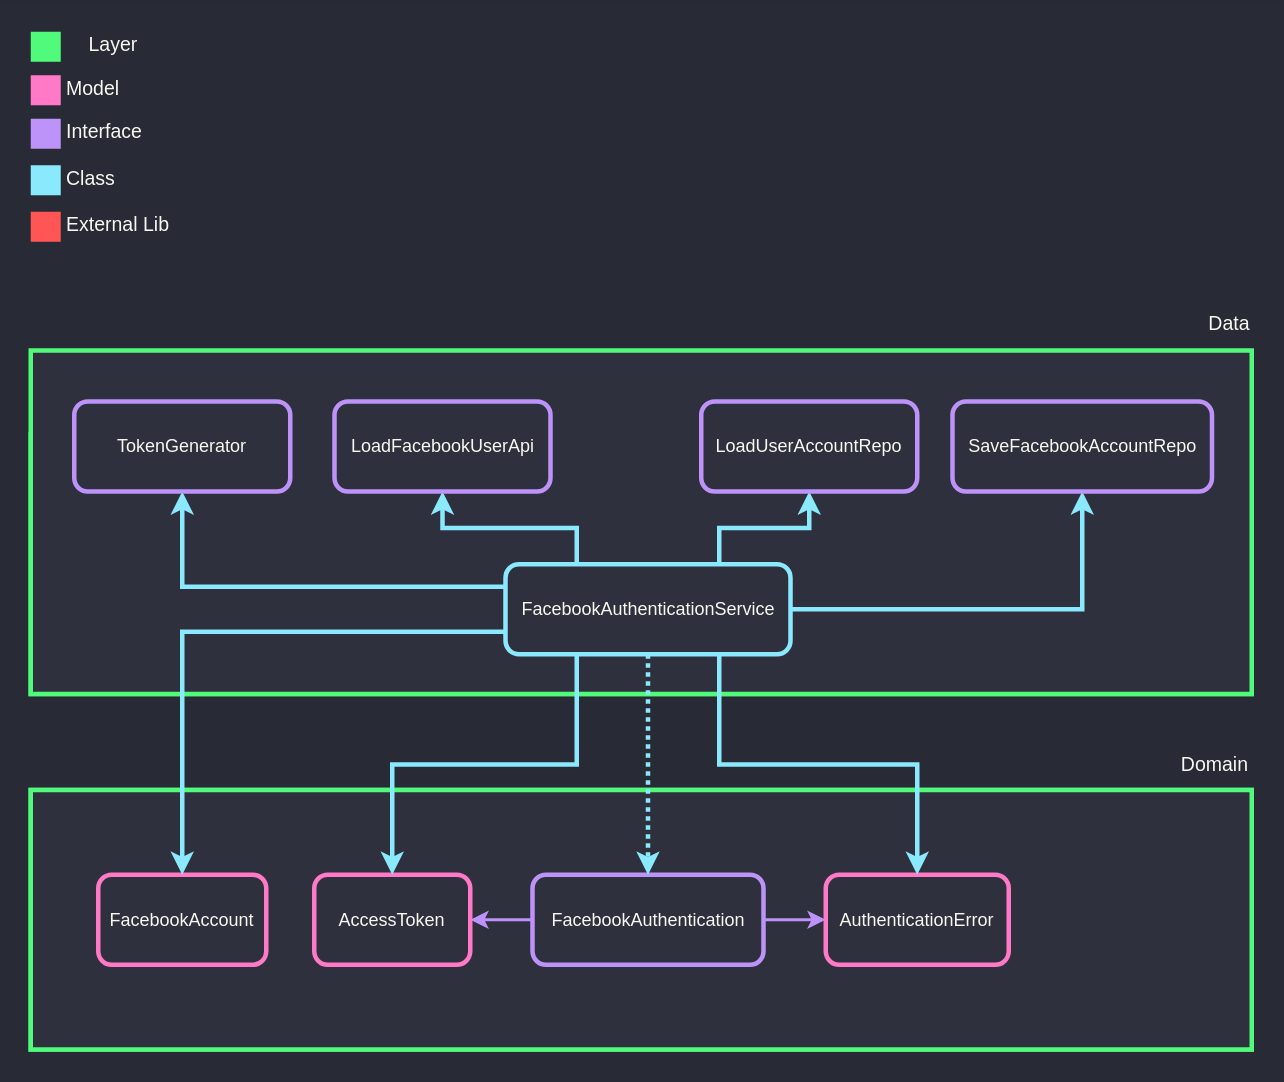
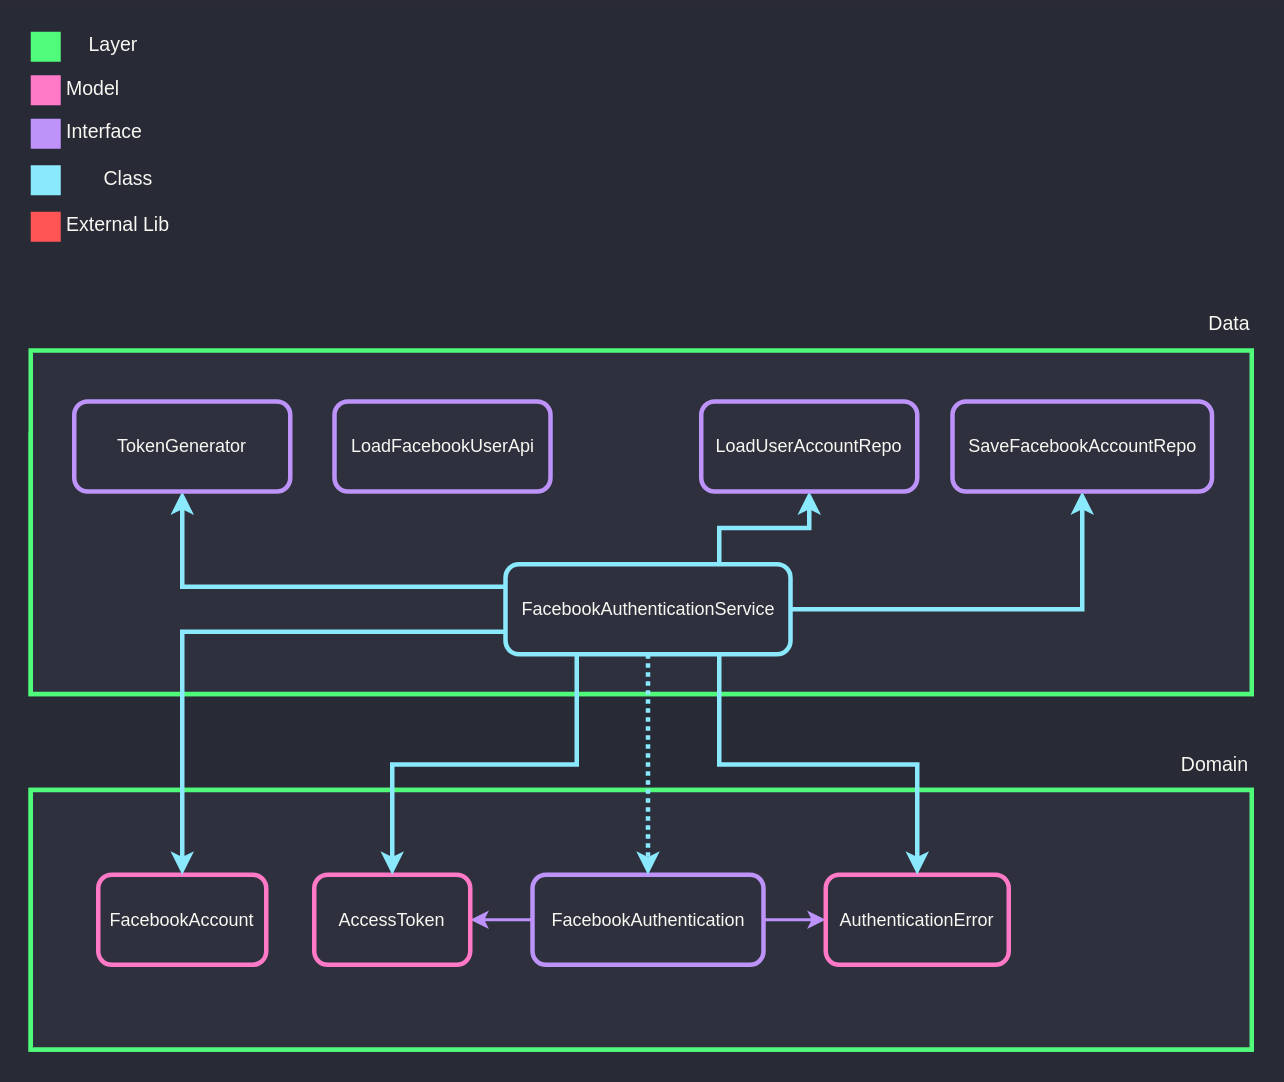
  <mxCell id="0" />
  <mxCell id="1" parent="0" />
  <mxCell id="2" value="" style="rounded=0;whiteSpace=wrap;html=1;strokeColor=#50FA7B;strokeWidth=3;fillColor=#2E303D;fontColor=#F8F8F2;" parent="1" vertex="1"><mxGeometry x="20" y="289" width="814" height="173" as="geometry" /></mxCell>
  <mxCell id="3" style="edgeStyle=orthogonalEdgeStyle;rounded=0;orthogonalLoop=1;jettySize=auto;html=1;exitX=0;exitY=0.5;exitDx=0;exitDy=0;entryX=1;entryY=0.5;entryDx=0;entryDy=0;fontSize=13;fontColor=#F8F8F2;strokeWidth=2;strokeColor=#BD93F9;" parent="1" source="5" target="7" edge="1"><mxGeometry relative="1" as="geometry" /></mxCell>
  <mxCell id="4" style="edgeStyle=orthogonalEdgeStyle;rounded=0;orthogonalLoop=1;jettySize=auto;html=1;exitX=1;exitY=0.5;exitDx=0;exitDy=0;entryX=0;entryY=0.5;entryDx=0;entryDy=0;strokeColor=#BD93F9;strokeWidth=2;fontSize=13;fontColor=#F8F8F2;" parent="1" source="5" target="8" edge="1"><mxGeometry relative="1" as="geometry" /></mxCell>
  <mxCell id="5" value="FacebookAuthentication" style="rounded=1;whiteSpace=wrap;html=1;strokeColor=#BD93F9;fillColor=#2E303D;strokeWidth=3;fontColor=#F8F8F2;" parent="1" vertex="1"><mxGeometry x="354.5" y="345.5" width="154" height="60" as="geometry" /></mxCell>
  <mxCell id="6" value="Data" style="text;html=1;resizable=0;points=[];autosize=1;align=right;verticalAlign=bottom;spacingTop=-4;fontColor=#F8F8F2;fontSize=13;" parent="1" vertex="1"><mxGeometry x="796" y="266.5" width="37" height="16" as="geometry" /></mxCell>
  <mxCell id="7" value="AccessToken" style="rounded=1;whiteSpace=wrap;html=1;strokeColor=#FF79C6;fillColor=#2E303D;strokeWidth=3;fontColor=#F8F8F2;" parent="1" vertex="1"><mxGeometry x="209" y="345.5" width="104" height="60" as="geometry" /></mxCell>
  <mxCell id="8" value="AuthenticationError" style="rounded=1;whiteSpace=wrap;html=1;strokeColor=#FF79C6;fillColor=#2E303D;strokeWidth=3;fontColor=#F8F8F2;" parent="1" vertex="1"><mxGeometry x="550" y="345.5" width="122" height="60" as="geometry" /></mxCell>
  <mxCell id="9" value="UserAccount" style="rounded=1;whiteSpace=wrap;html=1;strokeColor=#FF79C6;fillColor=#2E303D;strokeWidth=3;fontColor=#F8F8F2;" parent="1" vertex="1"><mxGeometry x="63.5" y="345.5" width="104" height="60" as="geometry" /></mxCell>
  <mxCell id="10" value="" style="rounded=0;whiteSpace=wrap;html=1;strokeColor=none;strokeWidth=3;fillColor=#FF79C6;fontSize=13;fontColor=#F8F8F2;align=right;" parent="1" vertex="1"><mxGeometry x="20" y="49.5" width="20" height="20" as="geometry" /></mxCell>
  <mxCell id="11" value="Model" style="text;html=1;resizable=0;points=[];autosize=1;align=left;verticalAlign=middle;spacingTop=-4;fontSize=13;fontColor=#F8F8F2;" parent="1" vertex="1"><mxGeometry x="42" y="51.5" width="45" height="16" as="geometry" /></mxCell>
  <mxCell id="12" value="" style="rounded=0;whiteSpace=wrap;html=1;strokeColor=none;strokeWidth=3;fillColor=#BD93F9;fontSize=13;fontColor=#F8F8F2;align=right;" parent="1" vertex="1"><mxGeometry x="20" y="78.5" width="20" height="20" as="geometry" /></mxCell>
  <mxCell id="13" value="Interface" style="text;html=1;resizable=0;points=[];autosize=1;align=left;verticalAlign=middle;spacingTop=-4;fontSize=13;fontColor=#F8F8F2;" parent="1" vertex="1"><mxGeometry x="42" y="80.5" width="61" height="16" as="geometry" /></mxCell>
  <mxCell id="14" value="" style="rounded=0;whiteSpace=wrap;html=1;strokeColor=none;strokeWidth=3;fillColor=#8BE9FD;fontSize=13;fontColor=#F8F8F2;align=right;" parent="1" vertex="1"><mxGeometry x="20" y="109.5" width="20" height="20" as="geometry" /></mxCell>
- <mxCell id="15" value="Class" style="text;html=1;resizable=0;points=[];autosize=1;align=left;verticalAlign=middle;spacingTop=-4;fontSize=13;fontColor=#F8F8F2;" parent="1" vertex="1"><mxGeometry x="42" y="111.5" width="43" height="16" as="geometry" /></mxCell>
+ <mxCell id="15" value="Class" style="text;html=1;resizable=0;points=[];autosize=1;align=left;verticalAlign=middle;spacingTop=-4;fontSize=13;fontColor=#F8F8F2;" parent="1" vertex="1"><mxGeometry x="67" y="111.5" width="43" height="16" as="geometry" /></mxCell>
  <mxCell id="16" value="" style="rounded=0;whiteSpace=wrap;html=1;strokeColor=none;strokeWidth=3;fillColor=#50FA7B;fontSize=13;fontColor=#F8F8F2;align=right;" parent="1" vertex="1"><mxGeometry x="20" y="20.5" width="20" height="20" as="geometry" /></mxCell>
  <mxCell id="17" value="Layer" style="text;html=1;resizable=0;points=[];autosize=1;align=left;verticalAlign=middle;spacingTop=-4;fontSize=13;fontColor=#F8F8F2;" parent="1" vertex="1"><mxGeometry x="57" y="22.5" width="43" height="16" as="geometry" /></mxCell>
  <mxCell id="18" value="" style="rounded=0;whiteSpace=wrap;html=1;strokeColor=#50FA7B;strokeWidth=3;fillColor=#2E303D;fontColor=#F8F8F2;" parent="1" vertex="1"><mxGeometry x="20" y="233" width="814" height="229" as="geometry" /></mxCell>
  <mxCell id="19" style="edgeStyle=orthogonalEdgeStyle;rounded=0;orthogonalLoop=1;jettySize=auto;html=1;exitX=0;exitY=0.25;exitDx=0;exitDy=0;entryX=0.5;entryY=1;entryDx=0;entryDy=0;strokeColor=#8BE9FD;strokeWidth=3;" parent="1" source="23" target="44" edge="1"><mxGeometry relative="1" as="geometry" /></mxCell>
- <mxCell id="20" style="edgeStyle=orthogonalEdgeStyle;rounded=0;orthogonalLoop=1;jettySize=auto;html=1;exitX=0.25;exitY=0;exitDx=0;exitDy=0;entryX=0.5;entryY=1;entryDx=0;entryDy=0;strokeColor=#8BE9FD;strokeWidth=3;" parent="1" source="23" target="41" edge="1"><mxGeometry relative="1" as="geometry" /></mxCell>
  <mxCell id="21" style="edgeStyle=orthogonalEdgeStyle;rounded=0;orthogonalLoop=1;jettySize=auto;html=1;exitX=0.75;exitY=0;exitDx=0;exitDy=0;entryX=0.5;entryY=1;entryDx=0;entryDy=0;strokeColor=#8BE9FD;strokeWidth=3;" parent="1" source="23" target="42" edge="1"><mxGeometry relative="1" as="geometry" /></mxCell>
  <mxCell id="22" style="edgeStyle=orthogonalEdgeStyle;rounded=0;orthogonalLoop=1;jettySize=auto;html=1;exitX=1;exitY=0.5;exitDx=0;exitDy=0;entryX=0.5;entryY=1;entryDx=0;entryDy=0;strokeColor=#8BE9FD;strokeWidth=3;" parent="1" source="23" target="43" edge="1"><mxGeometry relative="1" as="geometry" /></mxCell>
  <mxCell id="23" value="FacebookAuthenticationService" style="rounded=1;whiteSpace=wrap;html=1;strokeColor=#8BE9FD;fillColor=#2E303D;strokeWidth=3;fontColor=#F8F8F2;" parent="1" vertex="1"><mxGeometry x="336.5" y="375.5" width="190" height="60" as="geometry" /></mxCell>
  <mxCell id="24" value="" style="rounded=0;whiteSpace=wrap;html=1;strokeColor=none;strokeWidth=3;fillColor=#FF5555;fontSize=13;fontColor=#F8F8F2;align=right;" parent="1" vertex="1"><mxGeometry x="20" y="140.5" width="20" height="20" as="geometry" /></mxCell>
  <mxCell id="25" value="External Lib" style="text;html=1;resizable=0;points=[];autosize=1;align=left;verticalAlign=middle;spacingTop=-4;fontSize=13;fontColor=#F8F8F2;" parent="1" vertex="1"><mxGeometry x="42" y="142.5" width="79" height="16" as="geometry" /></mxCell>
  <mxCell id="26" value="" style="rounded=0;whiteSpace=wrap;html=1;strokeColor=#50FA7B;strokeWidth=3;fillColor=#2E303D;fontColor=#F8F8F2;" parent="1" vertex="1"><mxGeometry x="20" y="526" width="814" height="173" as="geometry" /></mxCell>
  <mxCell id="27" style="edgeStyle=orthogonalEdgeStyle;rounded=0;orthogonalLoop=1;jettySize=auto;html=1;exitX=0;exitY=0.5;exitDx=0;exitDy=0;entryX=1;entryY=0.5;entryDx=0;entryDy=0;fontSize=13;fontColor=#F8F8F2;strokeWidth=2;strokeColor=#BD93F9;" parent="1" source="29" target="31" edge="1"><mxGeometry relative="1" as="geometry" /></mxCell>
  <mxCell id="28" style="edgeStyle=orthogonalEdgeStyle;rounded=0;orthogonalLoop=1;jettySize=auto;html=1;exitX=1;exitY=0.5;exitDx=0;exitDy=0;entryX=0;entryY=0.5;entryDx=0;entryDy=0;strokeColor=#BD93F9;strokeWidth=2;fontSize=13;fontColor=#F8F8F2;" parent="1" source="29" target="32" edge="1"><mxGeometry relative="1" as="geometry" /></mxCell>
  <mxCell id="29" value="FacebookAuthentication" style="rounded=1;whiteSpace=wrap;html=1;strokeColor=#BD93F9;fillColor=#2E303D;strokeWidth=3;fontColor=#F8F8F2;" parent="1" vertex="1"><mxGeometry x="354.5" y="582.5" width="154" height="60" as="geometry" /></mxCell>
  <mxCell id="30" value="Domain" style="text;html=1;resizable=0;points=[];autosize=1;align=right;verticalAlign=bottom;spacingTop=-4;fontColor=#F8F8F2;fontSize=13;" parent="1" vertex="1"><mxGeometry x="782" y="505.5" width="51" height="14" as="geometry" /></mxCell>
  <mxCell id="31" value="AccessToken" style="rounded=1;whiteSpace=wrap;html=1;strokeColor=#FF79C6;fillColor=#2E303D;strokeWidth=3;fontColor=#F8F8F2;" parent="1" vertex="1"><mxGeometry x="209" y="582.5" width="104" height="60" as="geometry" /></mxCell>
  <mxCell id="32" value="AuthenticationError" style="rounded=1;whiteSpace=wrap;html=1;strokeColor=#FF79C6;fillColor=#2E303D;strokeWidth=3;fontColor=#F8F8F2;" parent="1" vertex="1"><mxGeometry x="550" y="582.5" width="122" height="60" as="geometry" /></mxCell>
  <mxCell id="33" value="UserAccount" style="rounded=1;whiteSpace=wrap;html=1;strokeColor=#FF79C6;fillColor=#2E303D;strokeWidth=3;fontColor=#F8F8F2;" parent="1" vertex="1"><mxGeometry x="63.5" y="582.5" width="104" height="60" as="geometry" /></mxCell>
  <mxCell id="34" value="" style="rounded=0;whiteSpace=wrap;html=1;strokeColor=#50FA7B;strokeWidth=3;fillColor=#2E303D;fontColor=#F8F8F2;" parent="1" vertex="1"><mxGeometry x="20" y="526" width="814" height="173" as="geometry" /></mxCell>
  <mxCell id="35" style="edgeStyle=orthogonalEdgeStyle;rounded=0;orthogonalLoop=1;jettySize=auto;html=1;exitX=0;exitY=0.5;exitDx=0;exitDy=0;entryX=1;entryY=0.5;entryDx=0;entryDy=0;fontSize=13;fontColor=#F8F8F2;strokeWidth=2;strokeColor=#BD93F9;" parent="1" source="37" target="38" edge="1"><mxGeometry relative="1" as="geometry" /></mxCell>
  <mxCell id="36" style="edgeStyle=orthogonalEdgeStyle;rounded=0;orthogonalLoop=1;jettySize=auto;html=1;exitX=1;exitY=0.5;exitDx=0;exitDy=0;entryX=0;entryY=0.5;entryDx=0;entryDy=0;strokeColor=#BD93F9;strokeWidth=2;fontSize=13;fontColor=#F8F8F2;" parent="1" source="37" target="39" edge="1"><mxGeometry relative="1" as="geometry" /></mxCell>
  <mxCell id="37" value="FacebookAuthentication" style="rounded=1;whiteSpace=wrap;html=1;strokeColor=#BD93F9;fillColor=#2E303D;strokeWidth=3;fontColor=#F8F8F2;" parent="1" vertex="1"><mxGeometry x="354.5" y="582.5" width="154" height="60" as="geometry" /></mxCell>
  <mxCell id="38" value="AccessToken" style="rounded=1;whiteSpace=wrap;html=1;strokeColor=#FF79C6;fillColor=#2E303D;strokeWidth=3;fontColor=#F8F8F2;" parent="1" vertex="1"><mxGeometry x="209" y="582.5" width="104" height="60" as="geometry" /></mxCell>
  <mxCell id="39" value="AuthenticationError" style="rounded=1;whiteSpace=wrap;html=1;strokeColor=#FF79C6;fillColor=#2E303D;strokeWidth=3;fontColor=#F8F8F2;" parent="1" vertex="1"><mxGeometry x="550" y="582.5" width="122" height="60" as="geometry" /></mxCell>
  <mxCell id="40" style="edgeStyle=orthogonalEdgeStyle;rounded=0;orthogonalLoop=1;jettySize=auto;html=1;exitX=0.5;exitY=1;exitDx=0;exitDy=0;entryX=0.5;entryY=0;entryDx=0;entryDy=0;strokeWidth=3;strokeColor=#8BE9FD;dashed=1;dashPattern=1 1;" parent="1" source="23" target="37" edge="1"><mxGeometry relative="1" as="geometry" /></mxCell>
  <mxCell id="41" value="LoadFacebookUserApi" style="rounded=1;whiteSpace=wrap;html=1;strokeColor=#BD93F9;fillColor=#2E303D;strokeWidth=3;fontColor=#F8F8F2;" parent="1" vertex="1"><mxGeometry x="222.5" y="267" width="144" height="60" as="geometry" /></mxCell>
  <mxCell id="42" value="LoadUserAccountRepo" style="rounded=1;whiteSpace=wrap;html=1;strokeColor=#BD93F9;fillColor=#2E303D;strokeWidth=3;fontColor=#F8F8F2;" parent="1" vertex="1"><mxGeometry x="467" y="267" width="144" height="60" as="geometry" /></mxCell>
  <mxCell id="43" value="SaveFacebookAccountRepo" style="rounded=1;whiteSpace=wrap;html=1;strokeColor=#BD93F9;fillColor=#2E303D;strokeWidth=3;fontColor=#F8F8F2;" parent="1" vertex="1"><mxGeometry x="634.5" y="267" width="173" height="60" as="geometry" /></mxCell>
  <mxCell id="44" value="TokenGenerator" style="rounded=1;whiteSpace=wrap;html=1;strokeColor=#BD93F9;fillColor=#2E303D;strokeWidth=3;fontColor=#F8F8F2;" parent="1" vertex="1"><mxGeometry x="49" y="267" width="144" height="60" as="geometry" /></mxCell>
  <mxCell id="45" style="edgeStyle=orthogonalEdgeStyle;rounded=0;orthogonalLoop=1;jettySize=auto;html=1;exitX=0.25;exitY=1;exitDx=0;exitDy=0;entryX=0.5;entryY=0;entryDx=0;entryDy=0;strokeColor=#8BE9FD;strokeWidth=3;" parent="1" source="23" target="38" edge="1"><mxGeometry relative="1" as="geometry" /></mxCell>
  <mxCell id="46" style="edgeStyle=orthogonalEdgeStyle;rounded=0;orthogonalLoop=1;jettySize=auto;html=1;exitX=0.75;exitY=1;exitDx=0;exitDy=0;entryX=0.5;entryY=0;entryDx=0;entryDy=0;strokeColor=#8BE9FD;strokeWidth=3;" parent="1" source="23" target="39" edge="1"><mxGeometry relative="1" as="geometry" /></mxCell>
  <mxCell id="47" value="FacebookAccount" style="rounded=1;whiteSpace=wrap;html=1;strokeColor=#FF79C6;fillColor=#2E303D;strokeWidth=3;fontColor=#F8F8F2;" parent="1" vertex="1"><mxGeometry x="65" y="582.5" width="112" height="60" as="geometry" /></mxCell>
  <mxCell id="48" style="edgeStyle=orthogonalEdgeStyle;rounded=0;orthogonalLoop=1;jettySize=auto;html=1;exitX=0;exitY=0.75;exitDx=0;exitDy=0;entryX=0.5;entryY=0;entryDx=0;entryDy=0;strokeColor=#8BE9FD;strokeWidth=3;" parent="1" source="23" target="47" edge="1"><mxGeometry relative="1" as="geometry" /></mxCell>
  <mxCell id="49" value="Data" style="text;html=1;resizable=0;points=[];autosize=1;align=right;verticalAlign=bottom;spacingTop=-4;fontColor=#F8F8F2;fontSize=13;" parent="1" vertex="1"><mxGeometry x="797" y="209.5" width="37" height="16" as="geometry" /></mxCell>
